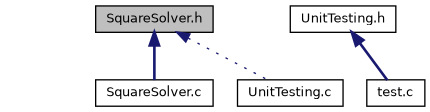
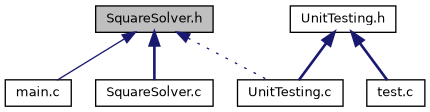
  digraph {
    node [color=black fillcolor=white fontname=Helvetica fontsize=10 shape=record style=filled]
    edge [color=midnightblue dir=back fontname=Helvetica fontsize=10 labelfontname=Helvetica labelfontsize=10 style=bold]
    n1 [fillcolor=grey75 fontcolor=black height=0.2 label="SquareSolver.h" width=0.4]
+   n2 [height=0.2 label="main.c" width=0.4]
    n3 [height=0.2 label="SquareSolver.c" width=0.4]
    n4 [height=0.2 label="UnitTesting.c" width=0.4]
    n5 [height=0.2 label="UnitTesting.h" width=0.4]
    n6 [height=0.2 label="test.c" width=0.4]
+   n1 -> n2 [style=solid]
    n1 -> n3
    n1 -> n4 [style=dotted]
+   n5 -> n4
    n5 -> n6
  }
